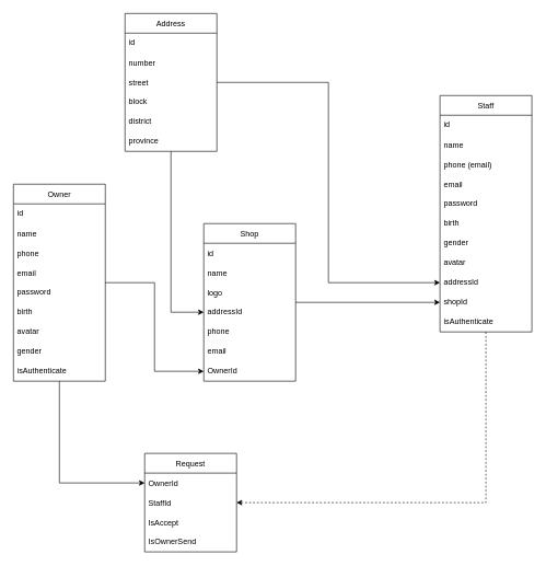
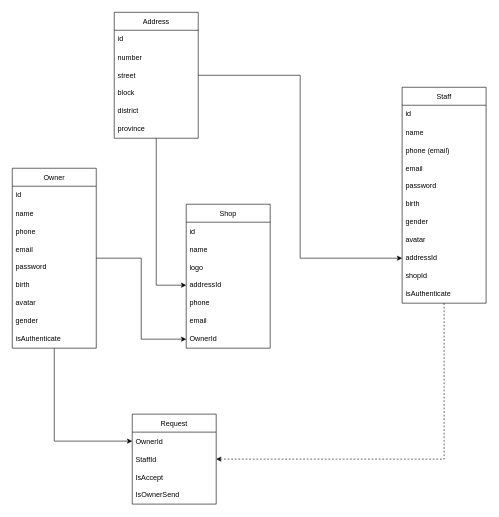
  <mxCell id="0" />
  <mxCell id="1" parent="0" />
  <mxCell id="2" style="edgeStyle=orthogonalEdgeStyle;rounded=0;orthogonalLoop=1;jettySize=auto;html=1;entryX=0;entryY=0.5;entryDx=0;entryDy=0;" edge="1" parent="1" source="4" target="31"><mxGeometry relative="1" as="geometry" /></mxCell>
  <mxCell id="3" style="edgeStyle=orthogonalEdgeStyle;rounded=0;orthogonalLoop=1;jettySize=auto;html=1;" edge="1" parent="1" source="4" target="46"><mxGeometry relative="1" as="geometry" /></mxCell>
  <mxCell id="4" value="Owner" style="swimlane;fontStyle=0;childLayout=stackLayout;horizontal=1;startSize=30;horizontalStack=0;resizeParent=1;resizeParentMax=0;resizeLast=0;collapsible=1;marginBottom=0;" vertex="1" parent="1"><mxGeometry x="20" width="140" height="300" as="geometry" y="280" /></mxCell>
  <mxCell id="5" value="id" style="text;html=1;strokeColor=none;fillColor=none;align=left;verticalAlign=middle;whiteSpace=wrap;rounded=0;spacingLeft=4;" vertex="1" parent="4"><mxGeometry y="30" width="140" height="30" as="geometry" /></mxCell>
  <mxCell id="6" value="name" style="text;strokeColor=none;fillColor=none;align=left;verticalAlign=middle;spacingLeft=4;spacingRight=4;overflow=hidden;points=[[0,0.5],[1,0.5]];portConstraint=eastwest;rotatable=0;" vertex="1" parent="4"><mxGeometry y="60" width="140" height="30" as="geometry" /></mxCell>
  <mxCell id="7" value="phone" style="text;strokeColor=none;fillColor=none;align=left;verticalAlign=middle;spacingLeft=4;spacingRight=4;overflow=hidden;points=[[0,0.5],[1,0.5]];portConstraint=eastwest;rotatable=0;" vertex="1" parent="4"><mxGeometry y="90" width="140" height="30" as="geometry" /></mxCell>
  <mxCell id="8" value="email" style="text;strokeColor=none;fillColor=none;align=left;verticalAlign=middle;spacingLeft=4;spacingRight=4;overflow=hidden;points=[[0,0.5],[1,0.5]];portConstraint=eastwest;rotatable=0;" vertex="1" parent="4"><mxGeometry y="120" width="140" height="30" as="geometry" /></mxCell>
  <mxCell id="9" value="password" style="text;html=1;strokeColor=none;fillColor=none;align=left;verticalAlign=middle;whiteSpace=wrap;rounded=0;spacingLeft=4;" vertex="1" parent="4"><mxGeometry y="150" width="140" height="30" as="geometry" /></mxCell>
  <mxCell id="10" value="birth" style="text;html=1;strokeColor=none;fillColor=none;align=left;verticalAlign=middle;whiteSpace=wrap;rounded=0;spacingLeft=4;" vertex="1" parent="4"><mxGeometry y="180" width="140" height="30" as="geometry" /></mxCell>
  <mxCell id="11" value="avatar" style="text;html=1;strokeColor=none;fillColor=none;align=left;verticalAlign=middle;whiteSpace=wrap;rounded=0;spacingLeft=4;" vertex="1" parent="4"><mxGeometry y="210" width="140" height="30" as="geometry" /></mxCell>
  <mxCell id="12" value="gender" style="text;html=1;strokeColor=none;fillColor=none;align=left;verticalAlign=middle;whiteSpace=wrap;rounded=0;spacingLeft=4;" vertex="1" parent="4"><mxGeometry y="240" width="140" height="30" as="geometry" /></mxCell>
  <mxCell id="13" value="isAuthenticate" style="text;html=1;strokeColor=none;fillColor=none;align=left;verticalAlign=middle;whiteSpace=wrap;rounded=0;spacingLeft=4;" vertex="1" parent="4"><mxGeometry y="270" width="140" height="30" as="geometry" /></mxCell>
  <mxCell id="14" style="edgeStyle=orthogonalEdgeStyle;rounded=0;orthogonalLoop=1;jettySize=auto;html=1;entryX=0;entryY=0.5;entryDx=0;entryDy=0;" edge="1" parent="1" source="16" target="28"><mxGeometry relative="1" as="geometry" /></mxCell>
  <mxCell id="15" style="edgeStyle=orthogonalEdgeStyle;rounded=0;orthogonalLoop=1;jettySize=auto;html=1;entryX=0;entryY=0.5;entryDx=0;entryDy=0;" edge="1" parent="1" source="16" target="42"><mxGeometry relative="1" as="geometry" /></mxCell>
  <mxCell id="16" value="Address" style="swimlane;fontStyle=0;childLayout=stackLayout;horizontal=1;startSize=30;horizontalStack=0;resizeParent=1;resizeParentMax=0;resizeLast=0;collapsible=1;marginBottom=0;" vertex="1" parent="1"><mxGeometry x="190" y="20" width="140" height="210" as="geometry" /></mxCell>
  <mxCell id="17" value="id" style="text;html=1;strokeColor=none;fillColor=none;align=left;verticalAlign=middle;whiteSpace=wrap;rounded=0;spacingLeft=4;" vertex="1" parent="16"><mxGeometry y="30" width="140" height="30" as="geometry" /></mxCell>
  <mxCell id="18" value="number" style="text;strokeColor=none;fillColor=none;align=left;verticalAlign=middle;spacingLeft=4;spacingRight=4;overflow=hidden;points=[[0,0.5],[1,0.5]];portConstraint=eastwest;rotatable=0;" vertex="1" parent="16"><mxGeometry y="60" width="140" height="30" as="geometry" /></mxCell>
  <mxCell id="19" value="street" style="text;strokeColor=none;fillColor=none;align=left;verticalAlign=middle;spacingLeft=4;spacingRight=4;overflow=hidden;points=[[0,0.5],[1,0.5]];portConstraint=eastwest;rotatable=0;" vertex="1" parent="16"><mxGeometry y="90" width="140" height="30" as="geometry" /></mxCell>
  <mxCell id="20" value="block" style="text;html=1;align=left;verticalAlign=middle;resizable=0;points=[];autosize=1;strokeColor=none;fillColor=none;spacingLeft=4;" vertex="1" parent="16"><mxGeometry y="120" width="140" height="30" as="geometry" /></mxCell>
  <mxCell id="21" value="district" style="text;html=1;strokeColor=none;fillColor=none;align=left;verticalAlign=middle;whiteSpace=wrap;rounded=0;spacingLeft=4;" vertex="1" parent="16"><mxGeometry y="150" width="140" height="30" as="geometry" /></mxCell>
  <mxCell id="22" value="province" style="text;html=1;align=left;verticalAlign=middle;resizable=0;points=[];autosize=1;strokeColor=none;fillColor=none;spacingLeft=4;" vertex="1" parent="16"><mxGeometry y="180" width="140" height="30" as="geometry" /></mxCell>
- <mxCell id="23" style="edgeStyle=orthogonalEdgeStyle;rounded=0;orthogonalLoop=1;jettySize=auto;html=1;" edge="1" parent="1" source="24" target="43"><mxGeometry relative="1" as="geometry" /></mxCell>
  <mxCell id="24" value="Shop" style="swimlane;fontStyle=0;childLayout=stackLayout;horizontal=1;startSize=30;horizontalStack=0;resizeParent=1;resizeParentMax=0;resizeLast=0;collapsible=1;marginBottom=0;" vertex="1" parent="1"><mxGeometry x="310" y="340" width="140" height="240" as="geometry" /></mxCell>
  <mxCell id="25" value="id" style="text;strokeColor=none;fillColor=none;align=left;verticalAlign=middle;spacingLeft=4;spacingRight=4;overflow=hidden;points=[[0,0.5],[1,0.5]];portConstraint=eastwest;rotatable=0;" vertex="1" parent="24"><mxGeometry y="30" width="140" height="30" as="geometry" /></mxCell>
  <mxCell id="26" value="name" style="text;strokeColor=none;fillColor=none;align=left;verticalAlign=middle;spacingLeft=4;spacingRight=4;overflow=hidden;points=[[0,0.5],[1,0.5]];portConstraint=eastwest;rotatable=0;" vertex="1" parent="24"><mxGeometry y="60" width="140" height="30" as="geometry" /></mxCell>
  <mxCell id="27" value="logo" style="text;strokeColor=none;fillColor=none;align=left;verticalAlign=middle;spacingLeft=4;spacingRight=4;overflow=hidden;points=[[0,0.5],[1,0.5]];portConstraint=eastwest;rotatable=0;" vertex="1" parent="24"><mxGeometry y="90" width="140" height="30" as="geometry" /></mxCell>
  <mxCell id="28" value="addressId" style="text;html=1;strokeColor=none;fillColor=none;align=left;verticalAlign=middle;whiteSpace=wrap;rounded=0;spacingLeft=4;" vertex="1" parent="24"><mxGeometry y="120" width="140" height="30" as="geometry" /></mxCell>
  <mxCell id="29" value="phone" style="text;html=1;strokeColor=none;fillColor=none;align=left;verticalAlign=middle;whiteSpace=wrap;rounded=0;spacingLeft=4;" vertex="1" parent="24"><mxGeometry y="150" width="140" height="30" as="geometry" /></mxCell>
  <mxCell id="30" value="email" style="text;html=1;strokeColor=none;fillColor=none;align=left;verticalAlign=middle;whiteSpace=wrap;rounded=0;spacingLeft=4;" vertex="1" parent="24"><mxGeometry y="180" width="140" height="30" as="geometry" /></mxCell>
  <mxCell id="31" value="OwnerId" style="text;html=1;strokeColor=none;fillColor=none;align=left;verticalAlign=middle;whiteSpace=wrap;rounded=0;spacingLeft=4;" vertex="1" parent="24"><mxGeometry y="210" width="140" height="30" as="geometry" /></mxCell>
  <mxCell id="32" style="edgeStyle=orthogonalEdgeStyle;rounded=0;orthogonalLoop=1;jettySize=auto;html=1;entryX=1;entryY=0.5;entryDx=0;entryDy=0;dashed=1;" edge="1" parent="1" source="33" target="47"><mxGeometry relative="1" as="geometry" /></mxCell>
  <mxCell id="33" value="Staff" style="swimlane;fontStyle=0;childLayout=stackLayout;horizontal=1;startSize=30;horizontalStack=0;resizeParent=1;resizeParentMax=0;resizeLast=0;collapsible=1;marginBottom=0;" vertex="1" parent="1"><mxGeometry x="670" y="145" width="140" height="360" as="geometry" /></mxCell>
  <mxCell id="34" value="id" style="text;html=1;strokeColor=none;fillColor=none;align=left;verticalAlign=middle;whiteSpace=wrap;rounded=0;spacingLeft=4;" vertex="1" parent="33"><mxGeometry y="30" width="140" height="30" as="geometry" /></mxCell>
  <mxCell id="35" value="name" style="text;strokeColor=none;fillColor=none;align=left;verticalAlign=middle;spacingLeft=4;spacingRight=4;overflow=hidden;points=[[0,0.5],[1,0.5]];portConstraint=eastwest;rotatable=0;" vertex="1" parent="33"><mxGeometry y="60" width="140" height="30" as="geometry" /></mxCell>
  <mxCell id="36" value="phone (email)" style="text;strokeColor=none;fillColor=none;align=left;verticalAlign=middle;spacingLeft=4;spacingRight=4;overflow=hidden;points=[[0,0.5],[1,0.5]];portConstraint=eastwest;rotatable=0;" vertex="1" parent="33"><mxGeometry y="90" width="140" height="30" as="geometry" /></mxCell>
  <mxCell id="37" value="email" style="text;strokeColor=none;fillColor=none;align=left;verticalAlign=middle;spacingLeft=4;spacingRight=4;overflow=hidden;points=[[0,0.5],[1,0.5]];portConstraint=eastwest;rotatable=0;" vertex="1" parent="33"><mxGeometry y="120" width="140" height="30" as="geometry" /></mxCell>
  <mxCell id="38" value="password" style="text;html=1;strokeColor=none;fillColor=none;align=left;verticalAlign=middle;whiteSpace=wrap;rounded=0;spacingLeft=4;" vertex="1" parent="33"><mxGeometry y="150" width="140" height="30" as="geometry" /></mxCell>
  <mxCell id="39" value="birth" style="text;html=1;strokeColor=none;fillColor=none;align=left;verticalAlign=middle;whiteSpace=wrap;rounded=0;spacingLeft=4;" vertex="1" parent="33"><mxGeometry y="180" width="140" height="30" as="geometry" /></mxCell>
  <mxCell id="40" value="gender" style="text;html=1;strokeColor=none;fillColor=none;align=left;verticalAlign=middle;whiteSpace=wrap;rounded=0;spacingLeft=4;" vertex="1" parent="33"><mxGeometry y="210" width="140" height="30" as="geometry" /></mxCell>
  <mxCell id="41" value="avatar" style="text;html=1;strokeColor=none;fillColor=none;align=left;verticalAlign=middle;whiteSpace=wrap;rounded=0;spacingLeft=4;" vertex="1" parent="33"><mxGeometry y="240" width="140" height="30" as="geometry" /></mxCell>
  <mxCell id="42" value="addressId" style="text;html=1;strokeColor=none;fillColor=none;align=left;verticalAlign=middle;whiteSpace=wrap;rounded=0;spacingLeft=4;" vertex="1" parent="33"><mxGeometry y="270" width="140" height="30" as="geometry" /></mxCell>
  <mxCell id="43" value="shopId" style="text;html=1;strokeColor=none;fillColor=none;align=left;verticalAlign=middle;whiteSpace=wrap;rounded=0;spacingLeft=4;" vertex="1" parent="33"><mxGeometry y="300" width="140" height="30" as="geometry" /></mxCell>
  <mxCell id="44" value="isAuthenticate" style="text;html=1;strokeColor=none;fillColor=none;align=left;verticalAlign=middle;whiteSpace=wrap;rounded=0;spacingLeft=4;" vertex="1" parent="33"><mxGeometry y="330" width="140" height="30" as="geometry" /></mxCell>
  <mxCell id="45" value="Request" style="swimlane;fontStyle=0;childLayout=stackLayout;horizontal=1;startSize=30;horizontalStack=0;resizeParent=1;resizeParentMax=0;resizeLast=0;collapsible=1;marginBottom=0;" vertex="1" parent="1"><mxGeometry x="220" y="690" width="140" height="150" as="geometry" /></mxCell>
  <mxCell id="46" value="OwnerId" style="text;strokeColor=none;fillColor=none;align=left;verticalAlign=middle;spacingLeft=4;spacingRight=4;overflow=hidden;points=[[0,0.5],[1,0.5]];portConstraint=eastwest;rotatable=0;" vertex="1" parent="45"><mxGeometry y="30" width="140" height="30" as="geometry" /></mxCell>
  <mxCell id="47" value="StaffId" style="text;strokeColor=none;fillColor=none;align=left;verticalAlign=middle;spacingLeft=4;spacingRight=4;overflow=hidden;points=[[0,0.5],[1,0.5]];portConstraint=eastwest;rotatable=0;" vertex="1" parent="45"><mxGeometry y="60" width="140" height="30" as="geometry" /></mxCell>
  <mxCell id="48" value="IsAccept" style="text;strokeColor=none;fillColor=none;align=left;verticalAlign=middle;spacingLeft=4;spacingRight=4;overflow=hidden;points=[[0,0.5],[1,0.5]];portConstraint=eastwest;rotatable=0;" vertex="1" parent="45"><mxGeometry y="90" width="140" height="30" as="geometry" /></mxCell>
  <mxCell id="49" value="IsOwnerSend" style="text;html=1;strokeColor=none;fillColor=none;align=left;verticalAlign=middle;whiteSpace=wrap;rounded=0;spacingLeft=4;" vertex="1" parent="45"><mxGeometry y="120" width="140" height="30" as="geometry" /></mxCell>
